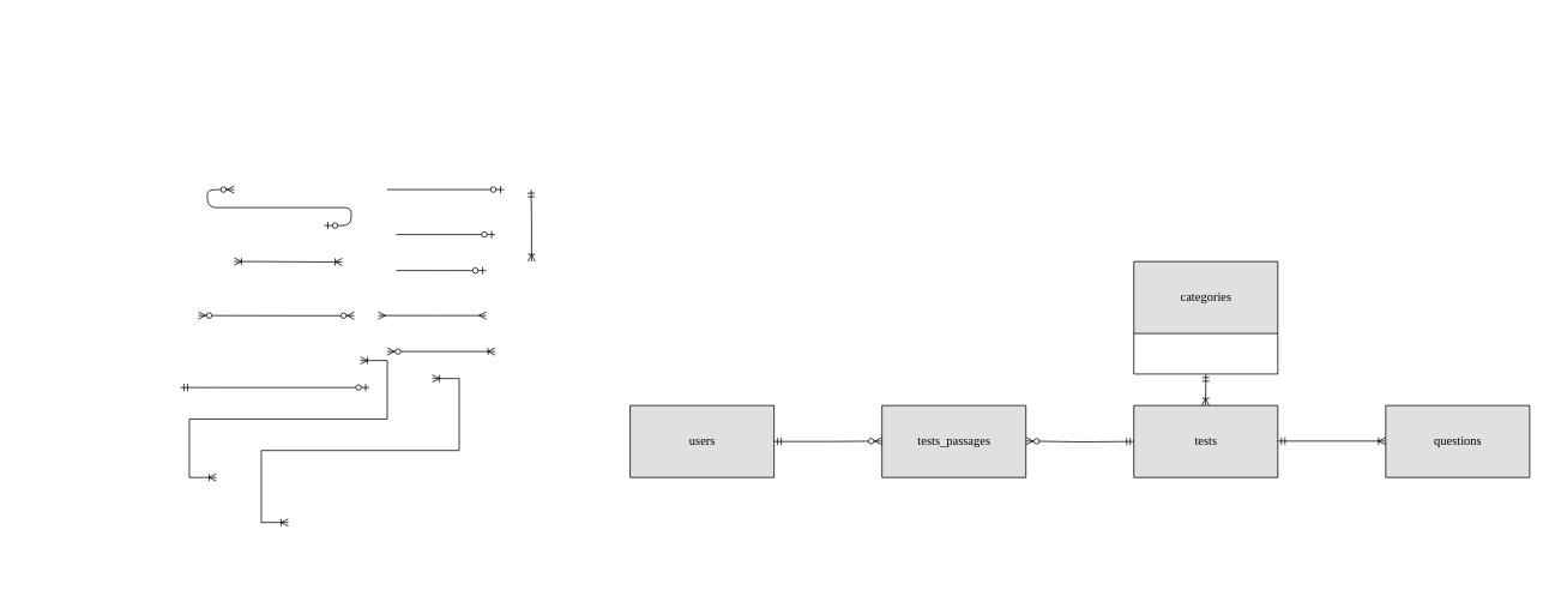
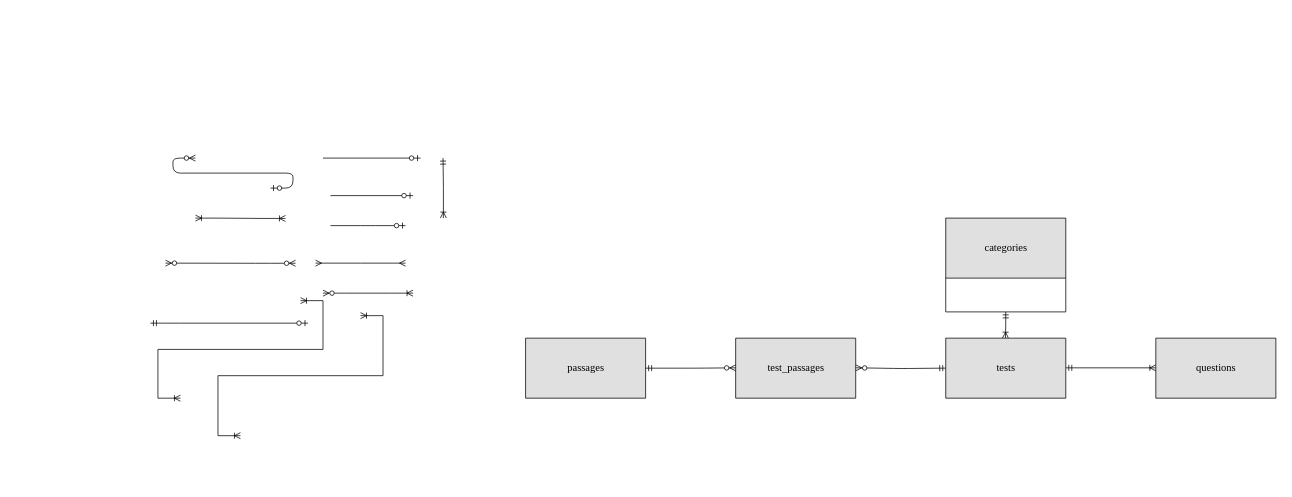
  <mxCell id="0" />
  <mxCell id="1" parent="0" />
- <mxCell id="2" value="users" style="swimlane;html=1;fontStyle=0;childLayout=stackLayout;horizontal=1;startSize=80;fillColor=#e0e0e0;horizontalStack=0;resizeParent=1;resizeLast=0;collapsible=1;marginBottom=0;swimlaneFillColor=#ffffff;align=center;rounded=0;shadow=0;comic=0;labelBackgroundColor=none;strokeWidth=1;fontFamily=Verdana;fontSize=14" parent="1" vertex="1"><mxGeometry x="700" y="450" width="160" height="80" as="geometry" /></mxCell>
- <mxCell id="3" value="tests_passages" style="swimlane;html=1;fontStyle=0;childLayout=stackLayout;horizontal=1;startSize=80;fillColor=#e0e0e0;horizontalStack=0;resizeParent=1;resizeLast=0;collapsible=1;marginBottom=0;swimlaneFillColor=#ffffff;align=center;rounded=0;shadow=0;comic=0;labelBackgroundColor=none;strokeWidth=1;fontFamily=Verdana;fontSize=14" parent="1" vertex="1"><mxGeometry x="980" y="450" width="160" height="80" as="geometry" /></mxCell>
+ <mxCell id="2" value="passages" style="swimlane;html=1;fontStyle=0;childLayout=stackLayout;horizontal=1;startSize=80;fillColor=#e0e0e0;horizontalStack=0;resizeParent=1;resizeLast=0;collapsible=1;marginBottom=0;swimlaneFillColor=#ffffff;align=center;rounded=0;shadow=0;comic=0;labelBackgroundColor=none;strokeWidth=1;fontFamily=Verdana;fontSize=14" parent="1" vertex="1"><mxGeometry x="700" y="450" width="160" height="80" as="geometry" /></mxCell>
+ <mxCell id="3" value="test_passages" style="swimlane;html=1;fontStyle=0;childLayout=stackLayout;horizontal=1;startSize=80;fillColor=#e0e0e0;horizontalStack=0;resizeParent=1;resizeLast=0;collapsible=1;marginBottom=0;swimlaneFillColor=#ffffff;align=center;rounded=0;shadow=0;comic=0;labelBackgroundColor=none;strokeWidth=1;fontFamily=Verdana;fontSize=14" parent="1" vertex="1"><mxGeometry x="980" y="450" width="160" height="80" as="geometry" /></mxCell>
  <mxCell id="4" value="" style="edgeStyle=orthogonalEdgeStyle;html=1;endArrow=ERoneToMany;startArrow=ERmandOne;labelBackgroundColor=none;fontFamily=Verdana;fontSize=14;exitX=0.5;exitY=1;exitDx=0;exitDy=0;" parent="1" source="10" edge="1"><mxGeometry width="100" height="100" relative="1" as="geometry"><mxPoint x="1339.55" y="400" as="sourcePoint" /><mxPoint x="1339.55" y="450" as="targetPoint" /><Array as="points" /></mxGeometry></mxCell>
  <mxCell id="5" value="" style="edgeStyle=orthogonalEdgeStyle;html=1;endArrow=ERzeroToMany;endFill=1;startArrow=ERzeroToMany;labelBackgroundColor=none;fontFamily=Verdana;fontSize=14;exitX=0.5;exitY=0;exitDx=0;exitDy=0;" parent="1" edge="1"><mxGeometry width="100" height="100" relative="1" as="geometry"><mxPoint x="393.44" y="350.15" as="sourcePoint" /><mxPoint x="220" y="350" as="targetPoint" /><Array as="points"><mxPoint x="350" y="350" /><mxPoint x="350" y="350" /></Array></mxGeometry></mxCell>
  <mxCell id="6" value="" style="edgeStyle=orthogonalEdgeStyle;html=1;endArrow=ERmany;startArrow=ERmany;labelBackgroundColor=none;fontFamily=Verdana;fontSize=14;" parent="1" edge="1"><mxGeometry width="100" height="100" relative="1" as="geometry"><mxPoint x="540" y="350" as="sourcePoint" /><mxPoint x="420" y="350" as="targetPoint" /><Array as="points"><mxPoint x="480" y="350" /><mxPoint x="480" y="350" /></Array></mxGeometry></mxCell>
  <mxCell id="7" value="" style="edgeStyle=orthogonalEdgeStyle;html=1;endArrow=ERzeroToMany;startArrow=ERmandOne;labelBackgroundColor=none;fontFamily=Verdana;fontSize=14;exitX=1;exitY=0.5;exitDx=0;exitDy=0;" parent="1" edge="1"><mxGeometry width="100" height="100" relative="1" as="geometry"><mxPoint x="860" y="490" as="sourcePoint" /><mxPoint x="980" y="489.55" as="targetPoint" /><Array as="points"><mxPoint x="930" y="490" /><mxPoint x="930" y="490" /></Array></mxGeometry></mxCell>
  <mxCell id="8" value="" style="edgeStyle=entityRelationEdgeStyle;html=1;endArrow=ERzeroToOne;startArrow=ERmandOne;labelBackgroundColor=none;fontFamily=Verdana;fontSize=14;" parent="1" edge="1"><mxGeometry width="100" height="100" relative="1" as="geometry"><mxPoint x="200" y="430" as="sourcePoint" /><mxPoint x="410" y="430" as="targetPoint" /><Array as="points"><mxPoint x="310" y="450" /><mxPoint x="360" y="460" /><mxPoint x="310" y="545" /><mxPoint x="310" y="565" /><mxPoint x="340" y="595" /></Array></mxGeometry></mxCell>
  <mxCell id="9" value="" style="edgeStyle=entityRelationEdgeStyle;html=1;endArrow=ERzeroToMany;startArrow=ERzeroToOne;labelBackgroundColor=none;fontFamily=Verdana;fontSize=14;" parent="1" edge="1"><mxGeometry width="100" height="100" relative="1" as="geometry"><mxPoint x="360" y="250" as="sourcePoint" /><mxPoint x="260" y="210" as="targetPoint" /><Array as="points"><mxPoint x="390" y="180" /><mxPoint x="350" y="170" /><mxPoint x="330" y="160" /><mxPoint x="370" y="20" /><mxPoint x="370" y="160" /><mxPoint x="360" y="20" /><mxPoint x="360" y="130" /><mxPoint x="370" y="60" /><mxPoint x="380" y="20" /></Array></mxGeometry></mxCell>
  <mxCell id="10" value="categories" style="swimlane;html=1;fontStyle=0;childLayout=stackLayout;horizontal=1;startSize=80;fillColor=#e0e0e0;horizontalStack=0;resizeParent=1;resizeLast=0;collapsible=1;marginBottom=0;swimlaneFillColor=#ffffff;align=center;rounded=0;shadow=0;comic=0;labelBackgroundColor=none;strokeWidth=1;fontFamily=Verdana;fontSize=14" parent="1" vertex="1"><mxGeometry x="1260" y="290" width="160" height="125" as="geometry" /></mxCell>
  <mxCell id="11" value="" style="edgeStyle=orthogonalEdgeStyle;html=1;endArrow=ERzeroToOne;endFill=1;labelBackgroundColor=none;fontFamily=Verdana;fontSize=14;" parent="1" edge="1"><mxGeometry width="100" height="100" relative="1" as="geometry"><mxPoint x="440" y="260" as="sourcePoint" /><mxPoint x="550" y="260" as="targetPoint" /><Array as="points"><mxPoint x="440" y="260" /></Array></mxGeometry></mxCell>
  <mxCell id="12" value="" style="edgeStyle=orthogonalEdgeStyle;html=1;endArrow=ERzeroToOne;endFill=1;labelBackgroundColor=none;fontFamily=Verdana;fontSize=14;" parent="1" edge="1"><mxGeometry width="100" height="100" relative="1" as="geometry"><mxPoint x="440" y="300" as="sourcePoint" /><mxPoint x="540" y="300" as="targetPoint" /><Array as="points"><mxPoint x="490" y="300" /><mxPoint x="490" y="300" /></Array></mxGeometry></mxCell>
  <mxCell id="13" value="" style="edgeStyle=orthogonalEdgeStyle;html=1;endArrow=ERzeroToOne;endFill=1;labelBackgroundColor=none;fontFamily=Verdana;fontSize=14;" parent="1" edge="1"><mxGeometry width="100" height="100" relative="1" as="geometry"><mxPoint x="430" y="210" as="sourcePoint" /><mxPoint x="560" y="210" as="targetPoint" /><Array as="points"><mxPoint x="520" y="210" /><mxPoint x="520" y="210" /></Array></mxGeometry></mxCell>
  <mxCell id="14" value="tests" style="swimlane;html=1;fontStyle=0;childLayout=stackLayout;horizontal=1;startSize=80;fillColor=#e0e0e0;horizontalStack=0;resizeParent=1;resizeLast=0;collapsible=1;marginBottom=0;swimlaneFillColor=#ffffff;align=center;rounded=0;shadow=0;comic=0;labelBackgroundColor=none;strokeWidth=1;fontFamily=Verdana;fontSize=14" parent="1" vertex="1"><mxGeometry x="1260" y="450" width="160" height="80" as="geometry" /></mxCell>
  <mxCell id="15" value="" style="edgeStyle=entityRelationEdgeStyle;fontSize=12;html=1;endArrow=ERoneToMany;startArrow=ERzeroToMany;rounded=0;strokeColor=default;align=center;verticalAlign=middle;fontFamily=Helvetica;fontColor=default;labelBackgroundColor=default;exitX=1;exitY=0.5;exitDx=0;exitDy=0;" parent="1" edge="1"><mxGeometry width="100" height="100" relative="1" as="geometry"><mxPoint x="430" y="390" as="sourcePoint" /><mxPoint x="550" y="390" as="targetPoint" /></mxGeometry></mxCell>
  <mxCell id="16" value="" style="edgeStyle=entityRelationEdgeStyle;fontSize=12;html=1;endArrow=ERoneToMany;startArrow=ERoneToMany;rounded=0;strokeColor=default;align=center;verticalAlign=middle;fontFamily=Helvetica;fontColor=default;labelBackgroundColor=default;exitX=1;exitY=0.5;exitDx=0;exitDy=0;" parent="1" edge="1"><mxGeometry width="100" height="100" relative="1" as="geometry"><mxPoint x="400" y="400" as="sourcePoint" /><mxPoint x="240" y="530" as="targetPoint" /></mxGeometry></mxCell>
  <mxCell id="17" value="" style="edgeStyle=entityRelationEdgeStyle;fontSize=12;html=1;endArrow=ERoneToMany;startArrow=ERoneToMany;rounded=0;strokeColor=default;align=center;verticalAlign=middle;fontFamily=Helvetica;fontColor=default;labelBackgroundColor=default;exitX=1;exitY=0.5;exitDx=0;exitDy=0;" parent="1" edge="1"><mxGeometry width="100" height="100" relative="1" as="geometry"><mxPoint x="260" y="290" as="sourcePoint" /><mxPoint x="380" y="290.45" as="targetPoint" /></mxGeometry></mxCell>
  <mxCell id="18" value="" style="edgeStyle=orthogonalEdgeStyle;html=1;endArrow=ERzeroToMany;startArrow=ERmandOne;labelBackgroundColor=none;fontFamily=Verdana;fontSize=14;exitX=0;exitY=0.5;exitDx=0;exitDy=0;" parent="1" edge="1"><mxGeometry width="100" height="100" relative="1" as="geometry"><mxPoint x="1260" y="489.95" as="sourcePoint" /><mxPoint x="1140" y="489.5" as="targetPoint" /><Array as="points" /></mxGeometry></mxCell>
  <mxCell id="19" value="" style="edgeStyle=entityRelationEdgeStyle;fontSize=12;html=1;endArrow=ERoneToMany;startArrow=ERoneToMany;rounded=0;strokeColor=default;align=center;verticalAlign=middle;fontFamily=Helvetica;fontColor=default;labelBackgroundColor=default;" parent="1" edge="1"><mxGeometry width="100" height="100" relative="1" as="geometry"><mxPoint x="480" y="420" as="sourcePoint" /><mxPoint x="320" y="580" as="targetPoint" /><Array as="points"><mxPoint x="20" y="640" /><mxPoint x="520" y="530" /></Array></mxGeometry></mxCell>
  <mxCell id="20" value="" style="edgeStyle=orthogonalEdgeStyle;html=1;endArrow=ERoneToMany;startArrow=ERmandOne;labelBackgroundColor=none;fontFamily=Verdana;fontSize=14;" parent="1" edge="1"><mxGeometry width="100" height="100" relative="1" as="geometry"><mxPoint x="1420" y="489.55" as="sourcePoint" /><mxPoint x="1540" y="489.55" as="targetPoint" /><Array as="points"><mxPoint x="1420" y="489.55" /><mxPoint x="1420" y="489.55" /></Array></mxGeometry></mxCell>
  <mxCell id="21" value="" style="edgeStyle=orthogonalEdgeStyle;html=1;endArrow=ERoneToMany;startArrow=ERmandOne;labelBackgroundColor=none;fontFamily=Verdana;fontSize=14;entryX=0.5;entryY=0;entryDx=0;entryDy=0;" parent="1" edge="1"><mxGeometry width="100" height="100" relative="1" as="geometry"><mxPoint x="590" y="210" as="sourcePoint" /><mxPoint x="590.45" y="290" as="targetPoint" /><Array as="points" /></mxGeometry></mxCell>
  <mxCell id="22" value="questions" style="swimlane;html=1;fontStyle=0;childLayout=stackLayout;horizontal=1;startSize=80;fillColor=#e0e0e0;horizontalStack=0;resizeParent=1;resizeLast=0;collapsible=1;marginBottom=0;swimlaneFillColor=#ffffff;align=center;rounded=0;shadow=0;comic=0;labelBackgroundColor=none;strokeWidth=1;fontFamily=Verdana;fontSize=14;swimlaneLine=1;" parent="1" vertex="1"><mxGeometry x="1540" y="450" width="160" height="80" as="geometry" /></mxCell>
